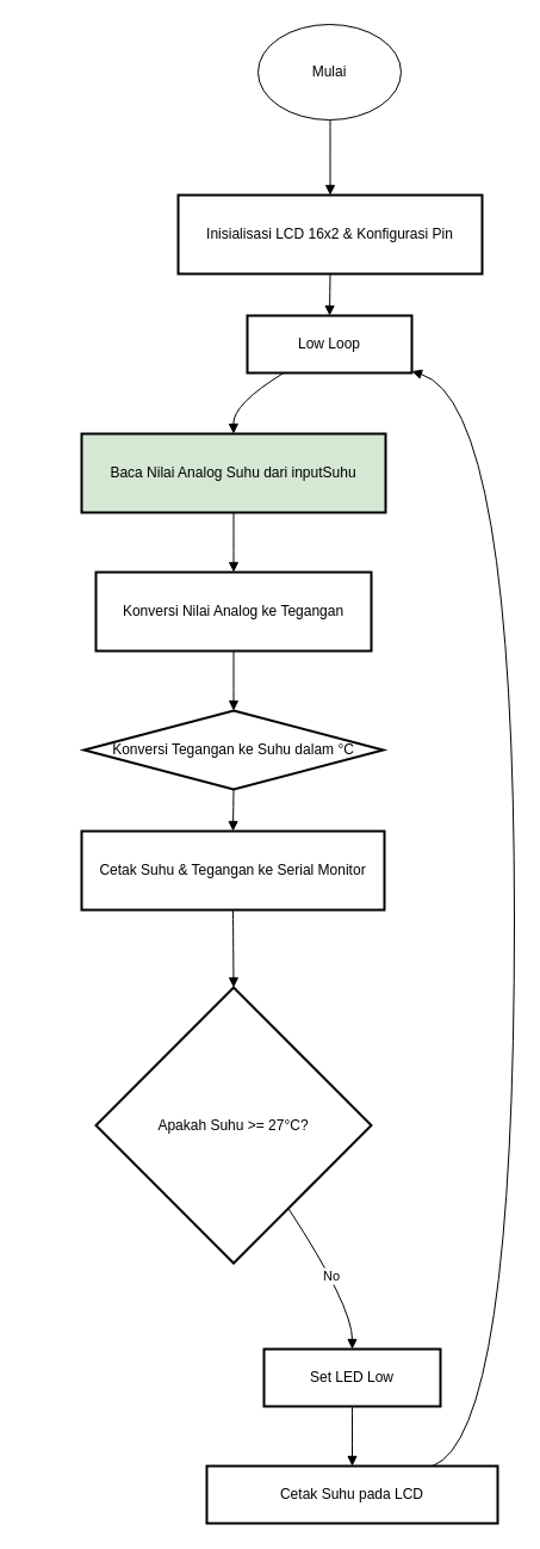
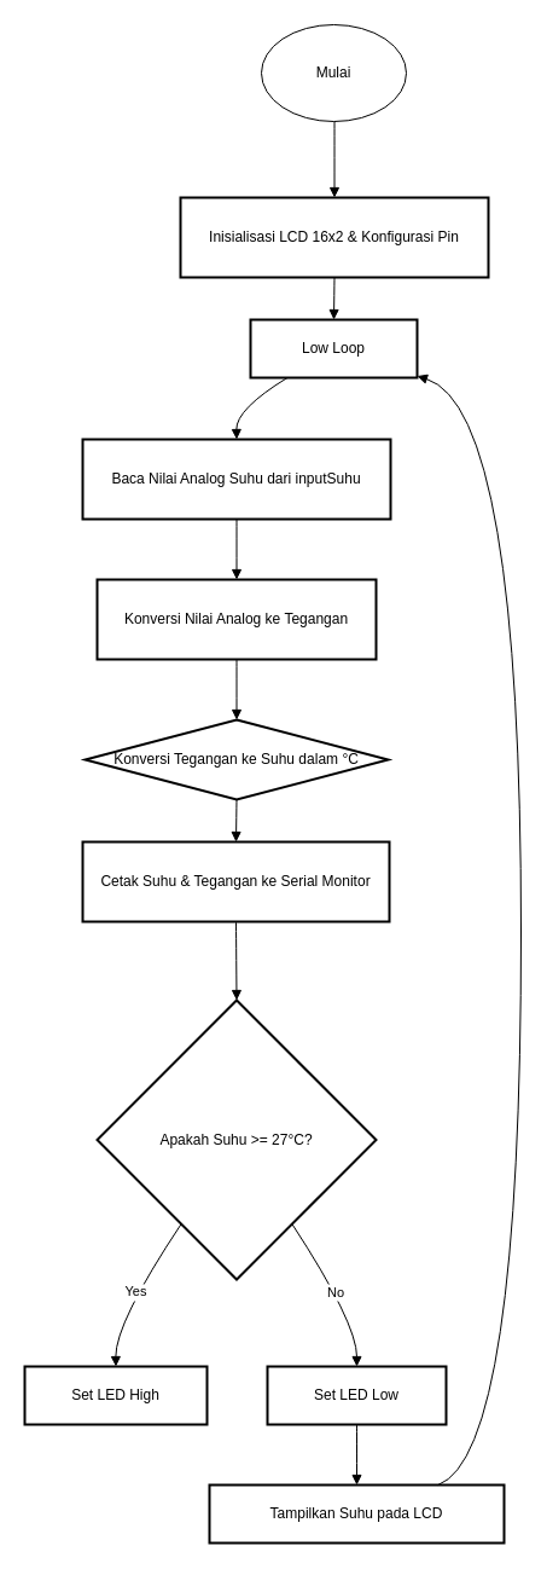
  <mxCell id="0" />
  <mxCell id="1" parent="0" />
  <mxCell id="2" value="Inisialisasi LCD 16x2 &amp; Konfigurasi Pin" style="whiteSpace=wrap;strokeWidth=2;" vertex="1" parent="1"><mxGeometry x="149" y="163" width="255" height="66" as="geometry" /></mxCell>
  <mxCell id="3" value="Low Loop" style="whiteSpace=wrap;strokeWidth=2;" vertex="1" parent="1"><mxGeometry x="207" y="264" width="138" height="48" as="geometry" /></mxCell>
- <mxCell id="4" value="Baca Nilai Analog Suhu dari inputSuhu" style="whiteSpace=wrap;strokeWidth=2;fillColor=#d5e8d4;" vertex="1" parent="1"><mxGeometry x="68" y="363" width="255" height="66" as="geometry" /></mxCell>
+ <mxCell id="4" value="Baca Nilai Analog Suhu dari inputSuhu" style="whiteSpace=wrap;strokeWidth=2;" vertex="1" parent="1"><mxGeometry x="68" y="363" width="255" height="66" as="geometry" /></mxCell>
  <mxCell id="5" value="Konversi Nilai Analog ke Tegangan" style="whiteSpace=wrap;strokeWidth=2;" vertex="1" parent="1"><mxGeometry x="80" y="479" width="231" height="66" as="geometry" /></mxCell>
  <mxCell id="6" value="Konversi Tegangan ke Suhu dalam °C" style="rhombus;whiteSpace=wrap;strokeWidth=2;" vertex="1" parent="1"><mxGeometry x="70" y="595" width="251" height="66" as="geometry" /></mxCell>
  <mxCell id="7" value="Cetak Suhu &amp; Tegangan ke Serial Monitor" style="whiteSpace=wrap;strokeWidth=2;" vertex="1" parent="1"><mxGeometry x="68" y="696" width="254" height="66" as="geometry" /></mxCell>
  <mxCell id="8" value="Apakah Suhu &gt;= 27°C?" style="rhombus;strokeWidth=2;whiteSpace=wrap;" vertex="1" parent="1"><mxGeometry x="80" y="827" width="231" height="231" as="geometry" /></mxCell>
+ <mxCell id="9" value="Set LED High" style="whiteSpace=wrap;strokeWidth=2;" vertex="1" parent="1"><mxGeometry x="20" y="1130" width="151" height="48" as="geometry" /></mxCell>
  <mxCell id="10" value="Set LED Low" style="whiteSpace=wrap;strokeWidth=2;" vertex="1" parent="1"><mxGeometry x="221" y="1130" width="148" height="48" as="geometry" /></mxCell>
- <mxCell id="11" value="Cetak Suhu pada LCD" style="whiteSpace=wrap;strokeWidth=2;" vertex="1" parent="1"><mxGeometry x="173" y="1228" width="244" height="48" as="geometry" /></mxCell>
+ <mxCell id="11" value="Tampilkan Suhu pada LCD" style="whiteSpace=wrap;strokeWidth=2;" vertex="1" parent="1"><mxGeometry x="173" y="1228" width="244" height="48" as="geometry" /></mxCell>
  <mxCell id="12" value="" style="curved=1;startArrow=none;endArrow=block;exitX=0.5;exitY=1.01;entryX=0.5;entryY=0.01;rounded=0;" edge="1" parent="1" target="2"><mxGeometry relative="1" as="geometry"><Array as="points" /><mxPoint x="276.5" y="98" as="sourcePoint" /></mxGeometry></mxCell>
  <mxCell id="13" value="" style="curved=1;startArrow=none;endArrow=block;exitX=0.5;exitY=1.01;entryX=0.5;entryY=0.01;rounded=0;" edge="1" parent="1" source="2" target="3"><mxGeometry relative="1" as="geometry"><Array as="points" /></mxGeometry></mxCell>
  <mxCell id="14" value="" style="curved=1;startArrow=none;endArrow=block;exitX=0.21;exitY=1.02;entryX=0.5;entryY=0;rounded=0;" edge="1" parent="1" source="3" target="4"><mxGeometry relative="1" as="geometry"><Array as="points"><mxPoint x="195" y="338" /></Array></mxGeometry></mxCell>
  <mxCell id="15" value="" style="curved=1;startArrow=none;endArrow=block;exitX=0.5;exitY=1;entryX=0.5;entryY=0;rounded=0;" edge="1" parent="1" source="4" target="5"><mxGeometry relative="1" as="geometry"><Array as="points" /></mxGeometry></mxCell>
  <mxCell id="16" value="" style="curved=1;startArrow=none;endArrow=block;exitX=0.5;exitY=1;entryX=0.5;entryY=0;rounded=0;" edge="1" parent="1" source="5" target="6"><mxGeometry relative="1" as="geometry"><Array as="points" /></mxGeometry></mxCell>
  <mxCell id="17" value="" style="curved=1;startArrow=none;endArrow=block;exitX=0.5;exitY=1;entryX=0.5;entryY=0;rounded=0;" edge="1" parent="1" source="6" target="7"><mxGeometry relative="1" as="geometry"><Array as="points" /></mxGeometry></mxCell>
  <mxCell id="18" value="" style="curved=1;startArrow=none;endArrow=block;exitX=0.5;exitY=1;entryX=0.5;entryY=0;rounded=0;" edge="1" parent="1" source="7" target="8"><mxGeometry relative="1" as="geometry"><Array as="points" /></mxGeometry></mxCell>
+ <mxCell id="19" value="Yes" style="curved=1;startArrow=none;endArrow=block;exitX=0.17;exitY=1;entryX=0.5;entryY=0;rounded=0;" edge="1" parent="1" source="8" target="9"><mxGeometry relative="1" as="geometry"><Array as="points"><mxPoint x="95" y="1094" /></Array></mxGeometry></mxCell>
  <mxCell id="20" value="No" style="curved=1;startArrow=none;endArrow=block;exitX=0.83;exitY=1;entryX=0.5;entryY=0;rounded=0;" edge="1" parent="1" source="8" target="10"><mxGeometry relative="1" as="geometry"><Array as="points"><mxPoint x="295" y="1094" /></Array></mxGeometry></mxCell>
  <mxCell id="21" value="" style="curved=1;startArrow=none;endArrow=block;exitX=0.5;exitY=1.01;entryX=0.5;entryY=0.01;rounded=0;" edge="1" parent="1" source="10" target="11"><mxGeometry relative="1" as="geometry"><Array as="points" /></mxGeometry></mxCell>
  <mxCell id="22" value="" style="curved=1;startArrow=none;endArrow=block;exitX=0.77;exitY=0.01;entryX=1;entryY=0.97;rounded=0;" edge="1" parent="1" source="11" target="3"><mxGeometry relative="1" as="geometry"><Array as="points"><mxPoint x="431" y="1203" /><mxPoint x="431" y="338" /></Array></mxGeometry></mxCell>
  <mxCell id="23" value="Mulai" style="ellipse;whiteSpace=wrap;html=1;" vertex="1" parent="1"><mxGeometry x="216" y="20" width="120" height="80" as="geometry" /></mxCell>
